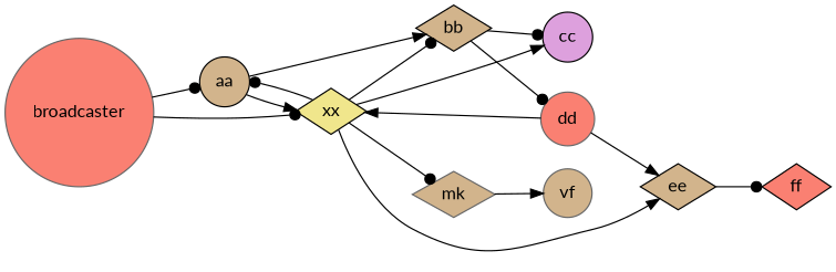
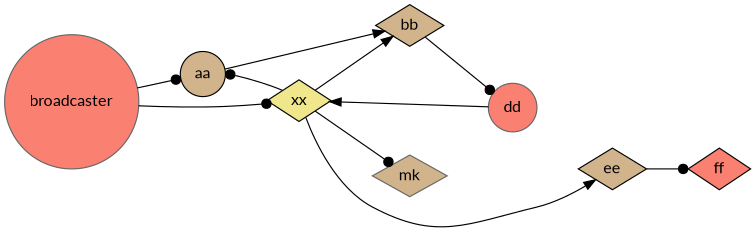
  digraph {
    fontname=Lato
    rankdir=LR
    node [color=black fillcolor=tan fontname=Lato shape=circle style=filled]
    edge [arrowhead=dot fontname=Lato]
    broadcaster [color=gray40 fillcolor=salmon]
    aa
    xx [fillcolor=khaki shape=diamond]
    bb [shape=diamond]
-   cc [fillcolor=plum]
    dd [color=gray40 fillcolor=salmon]
    ee [shape=diamond]
    mk [color=gray40 shape=diamond]
    ff [fillcolor=salmon shape=diamond]
-   vf [color=gray40]
    broadcaster -> aa
    broadcaster -> xx
-   aa -> xx [arrowhead=normal]
    aa -> bb [arrowhead=normal]
    xx -> aa
-   xx -> bb
-   xx -> cc [arrowhead=normal]
+   xx -> bb [arrowhead=normal]
    xx -> ee [arrowhead=normal]
    xx -> mk
-   bb -> cc
    bb -> dd
    dd -> xx [arrowhead=normal]
-   dd -> ee [arrowhead=normal]
    ee -> ff
-   mk -> vf [arrowhead=normal]
  }
